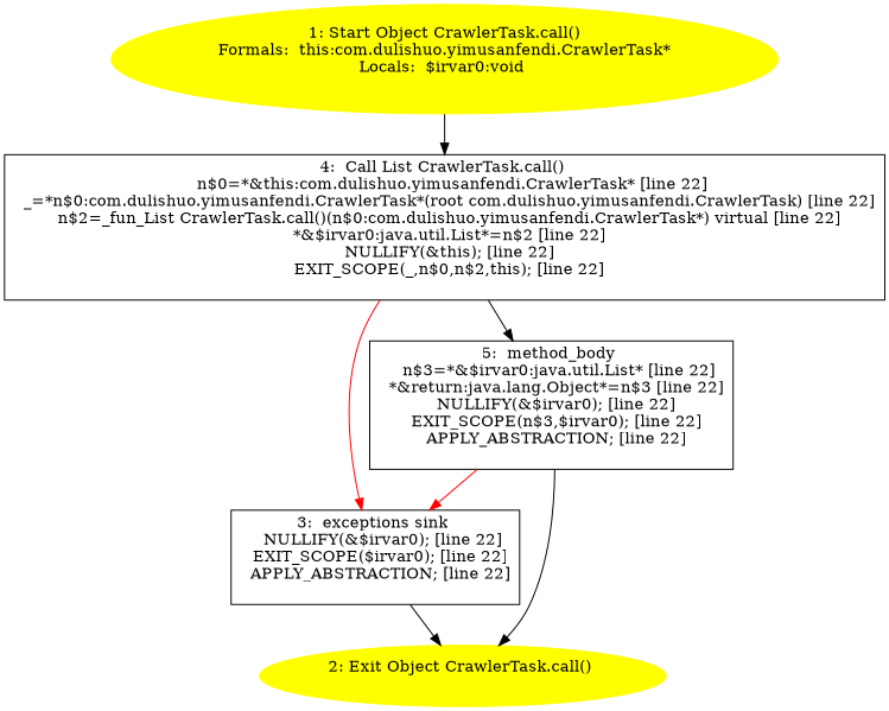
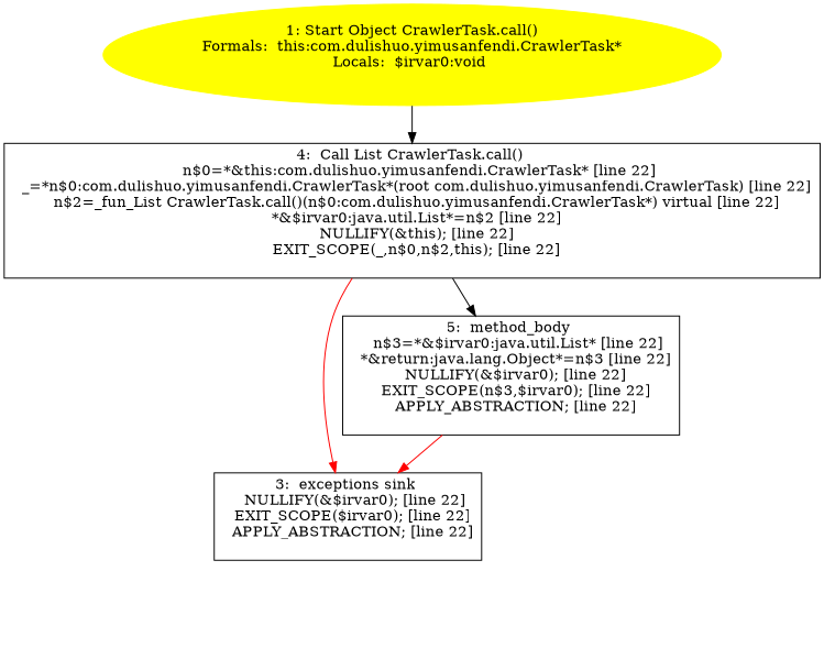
  digraph {
    node [shape=box]
    n1 [color=yellow label="1: Start Object CrawlerTask.call()\nFormals:  this:com.dulishuo.yimusanfendi.CrawlerTask*\nLocals:  $irvar0:void \n  " style=filled shape=""]
    n2 [label="4:  Call List CrawlerTask.call() \n   n$0=*&this:com.dulishuo.yimusanfendi.CrawlerTask* [line 22]\n  _=*n$0:com.dulishuo.yimusanfendi.CrawlerTask*(root com.dulishuo.yimusanfendi.CrawlerTask) [line 22]\n  n$2=_fun_List CrawlerTask.call()(n$0:com.dulishuo.yimusanfendi.CrawlerTask*) virtual [line 22]\n  *&$irvar0:java.util.List*=n$2 [line 22]\n  NULLIFY(&this); [line 22]\n  EXIT_SCOPE(_,n$0,n$2,this); [line 22]\n "]
    n3 [label="3:  exceptions sink \n   NULLIFY(&$irvar0); [line 22]\n  EXIT_SCOPE($irvar0); [line 22]\n  APPLY_ABSTRACTION; [line 22]\n "]
    n4 [label="5:  method_body \n   n$3=*&$irvar0:java.util.List* [line 22]\n  *&return:java.lang.Object*=n$3 [line 22]\n  NULLIFY(&$irvar0); [line 22]\n  EXIT_SCOPE(n$3,$irvar0); [line 22]\n  APPLY_ABSTRACTION; [line 22]\n "]
-   n5 [color=yellow label="2: Exit Object CrawlerTask.call() \n  " style=filled shape=""]
    n1 -> n2
    n2 -> n3 [color=red]
    n2 -> n4
-   n3 -> n5
    n4 -> n3 [color=red]
-   n4 -> n5
  }
